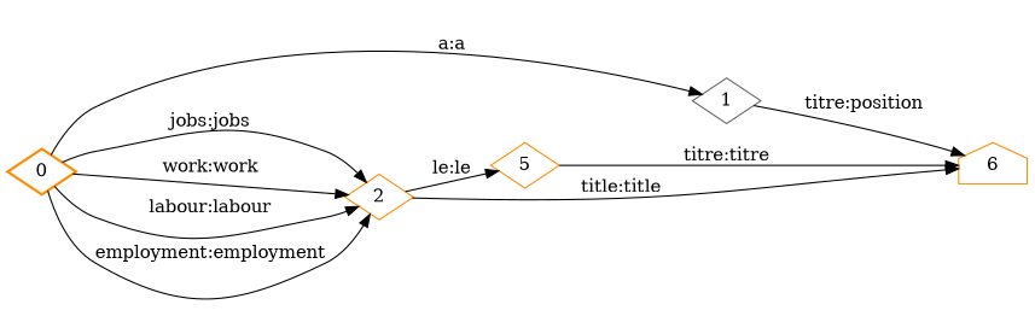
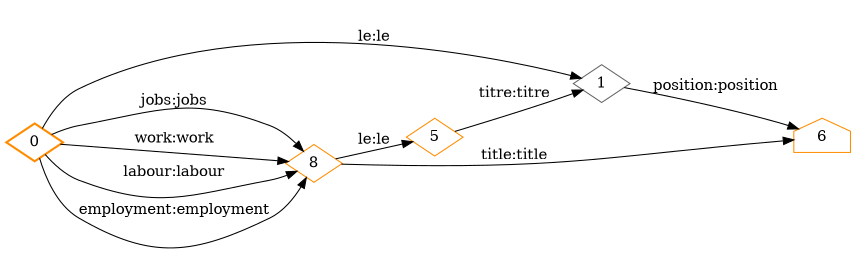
  digraph {
    nodesep=0.25
    rankdir=LR
    ranksep=0.4
    node [color=darkorange fontsize=14 shape=diamond style=solid]
    edge [fontsize=14]
    n1 [label=0 style=bold]
    n2 [color=gray40 label=1]
-   n3 [label=2]
+   n3 [label=8]
    n4 [label=6 shape=house]
    n5 [label=5]
-   n1 -> n2 [label="a:a"]
+   n1 -> n2 [label="le:le"]
    n1 -> n3 [label="jobs:jobs"]
    n1 -> n3 [label="work:work"]
    n1 -> n3 [label="labour:labour"]
    n1 -> n3 [label="employment:employment"]
-   n2 -> n4 [label="titre:position"]
+   n2 -> n4 [label="position:position"]
    n3 -> n4 [label="title:title"]
    n3 -> n5 [label="le:le"]
-   n5 -> n4 [label="titre:titre"]
+   n5 -> n2 [label="titre:titre"]
  }
